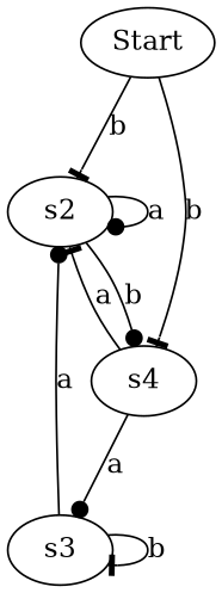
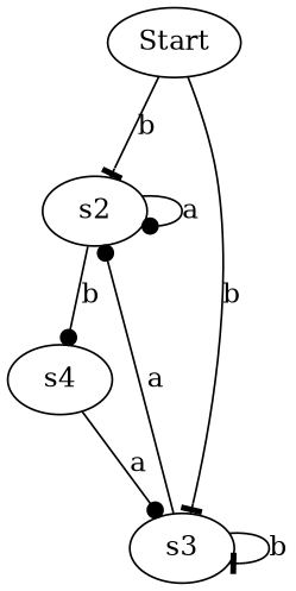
  digraph {
    node [color=black]
    edge [arrowhead=tee]
    Start
    s2
    s3
    s4
    Start -> s2 [label=b]
-   Start -> s4 [label=b]
+   Start -> s3 [label=b]
    s2 -> s2 [arrowhead=dot label=a]
    s2 -> s4 [arrowhead=dot label=b]
    s3 -> s2 [arrowhead=dot label=a]
    s3 -> s3 [label=b]
-   s4 -> s2 [label=a]
    s4 -> s3 [arrowhead=dot label=a]
  }
